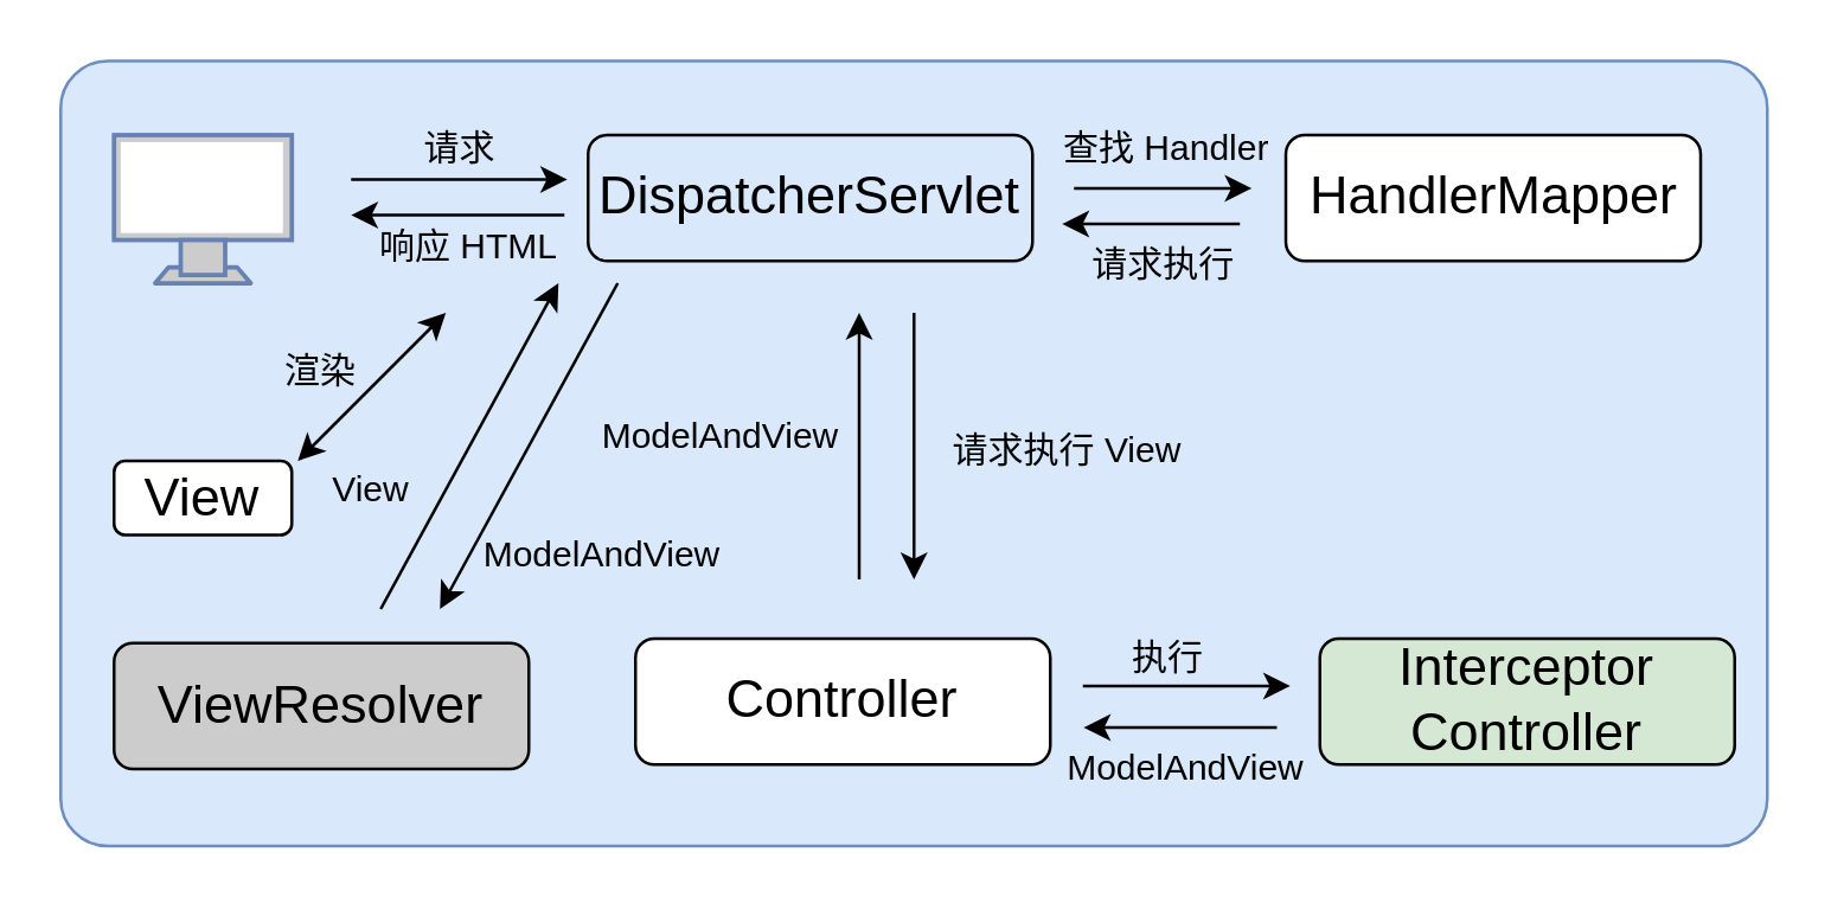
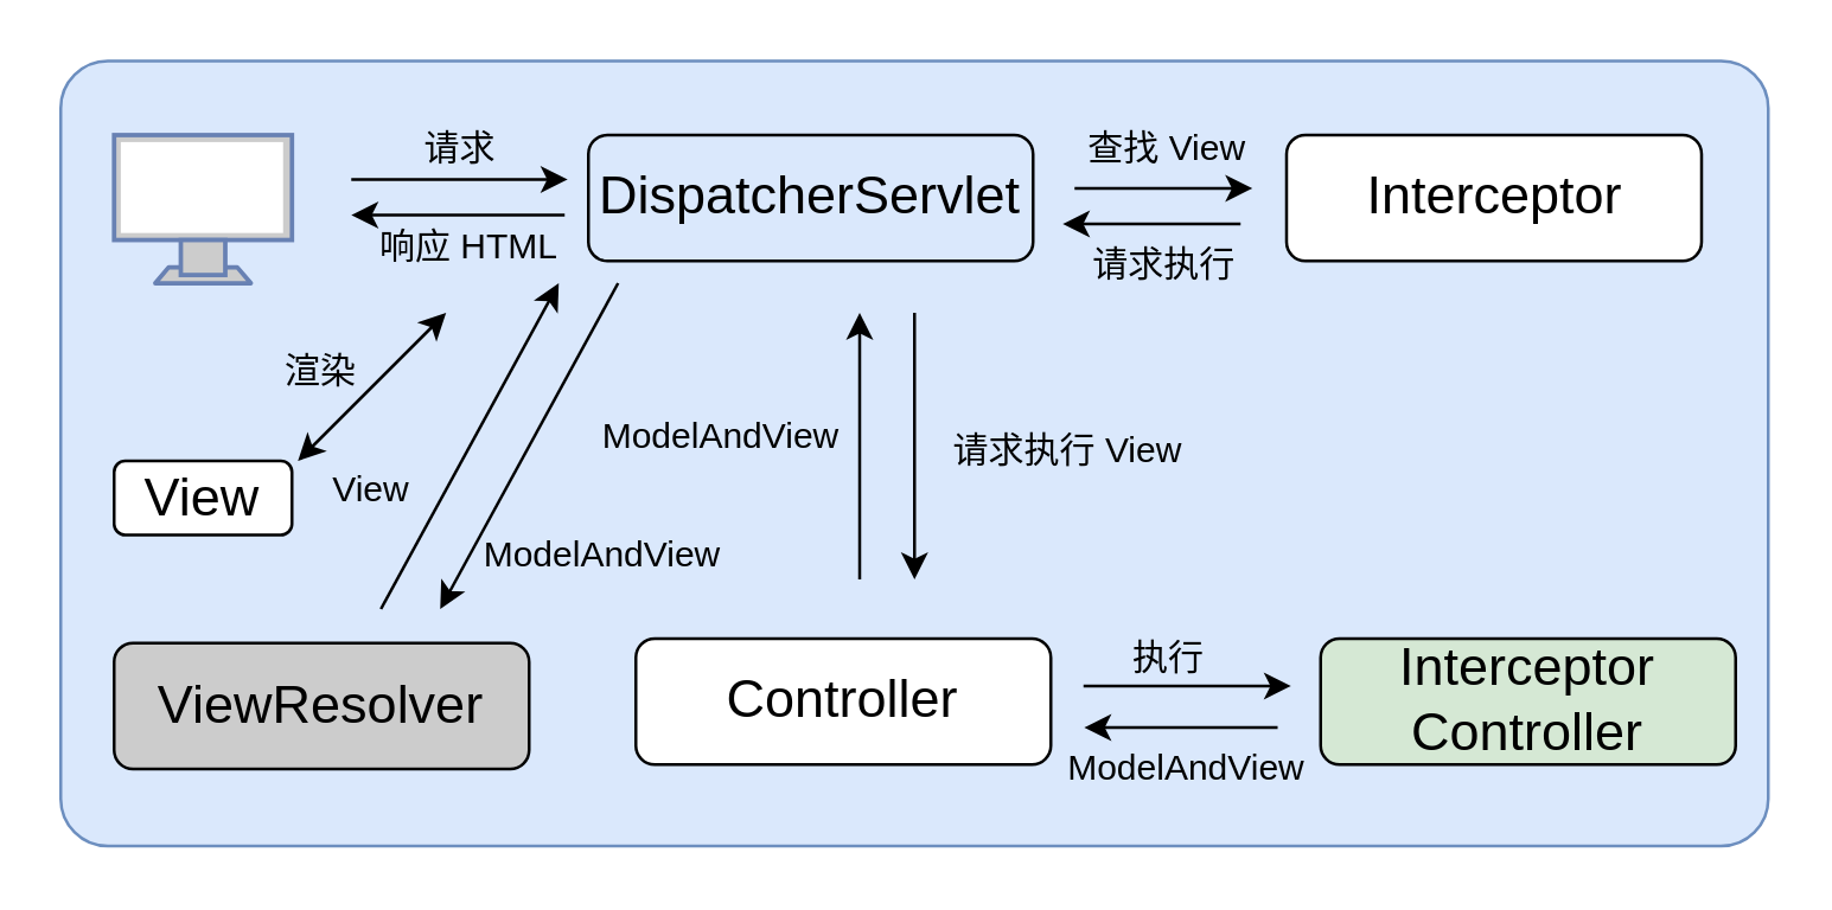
  <mxCell id="0" />
  <mxCell id="1" parent="0" />
  <mxCell id="2" value="" style="rounded=1;whiteSpace=wrap;html=1;arcSize=6;fillColor=#dae8fc;strokeColor=#6c8ebf;" vertex="1" parent="1"><mxGeometry x="20" y="20" width="576" height="265" as="geometry" /></mxCell>
  <mxCell id="3" value="" style="endArrow=classic;html=1;rounded=0;" edge="1" parent="1"><mxGeometry width="50" height="50" relative="1" as="geometry"><mxPoint x="118" y="60" as="sourcePoint" /><mxPoint x="191" y="60" as="targetPoint" /></mxGeometry></mxCell>
  <mxCell id="4" value="请求" style="text;html=1;strokeColor=none;fillColor=none;align=center;verticalAlign=middle;whiteSpace=wrap;rounded=0;" vertex="1" parent="1"><mxGeometry x="135" y="45" width="40" height="10" as="geometry" /></mxCell>
  <mxCell id="5" value="" style="endArrow=classic;html=1;rounded=0;" edge="1" parent="1"><mxGeometry width="50" height="50" relative="1" as="geometry"><mxPoint x="190" y="72" as="sourcePoint" /><mxPoint x="118" y="72" as="targetPoint" /></mxGeometry></mxCell>
  <mxCell id="6" value="响应 HTML" style="text;html=1;strokeColor=none;fillColor=none;align=center;verticalAlign=middle;whiteSpace=wrap;rounded=0;" vertex="1" parent="1"><mxGeometry x="118" y="77.5" width="80" height="10" as="geometry" /></mxCell>
  <mxCell id="7" value="&lt;font style=&quot;font-size: 18px&quot;&gt;DispatcherServlet&lt;/font&gt;" style="rounded=1;whiteSpace=wrap;html=1;fillColor=#dae8fc;" vertex="1" parent="1"><mxGeometry x="198" y="45" width="150" height="42.5" as="geometry" /></mxCell>
- <mxCell id="8" value="&lt;font style=&quot;font-size: 18px&quot;&gt;HandlerMapper&lt;/font&gt;" style="rounded=1;whiteSpace=wrap;html=1;" vertex="1" parent="1"><mxGeometry x="433.5" y="45" width="140" height="42.5" as="geometry" /></mxCell>
+ <mxCell id="8" value="&lt;font style=&quot;font-size: 18px&quot;&gt;Interceptor&lt;/font&gt;" style="rounded=1;whiteSpace=wrap;html=1;" vertex="1" parent="1"><mxGeometry x="433.5" y="45" width="140" height="42.5" as="geometry" /></mxCell>
  <mxCell id="9" value="" style="endArrow=classic;html=1;rounded=0;" edge="1" parent="1"><mxGeometry width="50" height="50" relative="1" as="geometry"><mxPoint x="418" y="75" as="sourcePoint" /><mxPoint x="358" y="75" as="targetPoint" /></mxGeometry></mxCell>
  <mxCell id="10" value="请求执行" style="text;html=1;strokeColor=none;fillColor=none;align=center;verticalAlign=middle;whiteSpace=wrap;rounded=0;" vertex="1" parent="1"><mxGeometry x="354" y="84" width="76.5" height="10" as="geometry" /></mxCell>
  <mxCell id="11" value="" style="endArrow=classic;html=1;rounded=0;" edge="1" parent="1"><mxGeometry width="50" height="50" relative="1" as="geometry"><mxPoint x="362" y="63" as="sourcePoint" /><mxPoint x="422" y="63" as="targetPoint" /></mxGeometry></mxCell>
- <mxCell id="12" value="查找 Handler" style="text;html=1;strokeColor=none;fillColor=none;align=center;verticalAlign=middle;whiteSpace=wrap;rounded=0;" vertex="1" parent="1"><mxGeometry x="355" y="45" width="76.5" height="10" as="geometry" /></mxCell>
+ <mxCell id="12" value="查找 View" style="text;html=1;strokeColor=none;fillColor=none;align=center;verticalAlign=middle;whiteSpace=wrap;rounded=0;" vertex="1" parent="1"><mxGeometry x="355" y="45" width="76.5" height="10" as="geometry" /></mxCell>
  <mxCell id="13" value="&lt;font style=&quot;font-size: 18px&quot;&gt;Controller&lt;/font&gt;" style="rounded=1;whiteSpace=wrap;html=1;" vertex="1" parent="1"><mxGeometry x="214" y="215" width="140" height="42.5" as="geometry" /></mxCell>
  <mxCell id="14" value="&lt;font style=&quot;font-size: 18px&quot;&gt;Interceptor&lt;br&gt;Controller&lt;br&gt;&lt;/font&gt;" style="rounded=1;whiteSpace=wrap;html=1;fillColor=#d5e8d4;" vertex="1" parent="1"><mxGeometry x="445" y="215" width="140" height="42.5" as="geometry" /></mxCell>
  <mxCell id="15" value="" style="endArrow=classic;html=1;rounded=0;fontSize=16;" edge="1" parent="1"><mxGeometry width="50" height="50" relative="1" as="geometry"><mxPoint x="308" y="105" as="sourcePoint" /><mxPoint x="308" y="195" as="targetPoint" /></mxGeometry></mxCell>
  <mxCell id="16" value="" style="endArrow=classic;html=1;rounded=0;fontSize=16;" edge="1" parent="1"><mxGeometry width="50" height="50" relative="1" as="geometry"><mxPoint x="365" y="231" as="sourcePoint" /><mxPoint x="435" y="231" as="targetPoint" /></mxGeometry></mxCell>
  <mxCell id="17" value="&lt;font style=&quot;font-size: 12px&quot;&gt;执行&lt;/font&gt;" style="text;html=1;strokeColor=none;fillColor=none;align=center;verticalAlign=middle;whiteSpace=wrap;rounded=0;fontSize=16;" vertex="1" parent="1"><mxGeometry x="374.5" y="215" width="37.5" height="10" as="geometry" /></mxCell>
  <mxCell id="18" value="" style="endArrow=classic;html=1;rounded=0;fontSize=16;" edge="1" parent="1"><mxGeometry width="50" height="50" relative="1" as="geometry"><mxPoint x="289.5" y="195" as="sourcePoint" /><mxPoint x="289.5" y="105" as="targetPoint" /></mxGeometry></mxCell>
  <mxCell id="19" value="" style="endArrow=classic;html=1;rounded=0;" edge="1" parent="1"><mxGeometry width="50" height="50" relative="1" as="geometry"><mxPoint x="430.5" y="245" as="sourcePoint" /><mxPoint x="365.25" y="245" as="targetPoint" /></mxGeometry></mxCell>
  <mxCell id="20" value="&lt;font style=&quot;font-size: 12px&quot;&gt;ModelAndView&lt;/font&gt;" style="text;html=1;strokeColor=none;fillColor=none;align=center;verticalAlign=middle;whiteSpace=wrap;rounded=0;fontSize=16;" vertex="1" parent="1"><mxGeometry x="198" y="135" width="90" height="20" as="geometry" /></mxCell>
  <mxCell id="21" value="&lt;font style=&quot;font-size: 12px&quot;&gt;请求执行 View&lt;/font&gt;" style="text;html=1;strokeColor=none;fillColor=none;align=center;verticalAlign=middle;whiteSpace=wrap;rounded=0;fontSize=16;" vertex="1" parent="1"><mxGeometry x="308" y="140" width="104" height="20" as="geometry" /></mxCell>
  <mxCell id="22" value="&lt;font style=&quot;font-size: 12px&quot;&gt;ModelAndView&lt;/font&gt;" style="text;html=1;strokeColor=none;fillColor=none;align=center;verticalAlign=middle;whiteSpace=wrap;rounded=0;fontSize=16;" vertex="1" parent="1"><mxGeometry x="355" y="252" width="90" height="10" as="geometry" /></mxCell>
  <mxCell id="23" value="&lt;font style=&quot;font-size: 18px&quot;&gt;ViewResolver&lt;/font&gt;" style="rounded=1;whiteSpace=wrap;html=1;fillColor=#cccccc;" vertex="1" parent="1"><mxGeometry x="38" y="216.5" width="140" height="42.5" as="geometry" /></mxCell>
  <mxCell id="24" value="&lt;font style=&quot;font-size: 12px&quot;&gt;ModelAndView&lt;/font&gt;" style="text;html=1;strokeColor=none;fillColor=none;align=center;verticalAlign=middle;whiteSpace=wrap;rounded=0;fontSize=16;" vertex="1" parent="1"><mxGeometry x="158" y="175" width="90" height="20" as="geometry" /></mxCell>
  <mxCell id="25" value="" style="endArrow=classic;html=1;rounded=0;fontSize=12;" edge="1" parent="1"><mxGeometry width="50" height="50" relative="1" as="geometry"><mxPoint x="208" y="95" as="sourcePoint" /><mxPoint x="148" y="205" as="targetPoint" /></mxGeometry></mxCell>
  <mxCell id="26" value="" style="endArrow=classic;html=1;rounded=0;fontSize=12;" edge="1" parent="1"><mxGeometry width="50" height="50" relative="1" as="geometry"><mxPoint x="128" y="205" as="sourcePoint" /><mxPoint x="188" y="95" as="targetPoint" /></mxGeometry></mxCell>
  <mxCell id="27" value="View" style="text;html=1;strokeColor=none;fillColor=none;align=center;verticalAlign=middle;whiteSpace=wrap;rounded=0;fontSize=12;" vertex="1" parent="1"><mxGeometry x="110" y="155" width="30" height="20" as="geometry" /></mxCell>
  <mxCell id="28" value="&lt;font style=&quot;font-size: 18px&quot;&gt;View&lt;/font&gt;" style="rounded=1;whiteSpace=wrap;html=1;" vertex="1" parent="1"><mxGeometry x="38" y="155" width="60" height="25" as="geometry" /></mxCell>
  <mxCell id="29" value="" style="endArrow=classic;startArrow=classic;html=1;rounded=0;fontSize=12;" edge="1" parent="1"><mxGeometry width="50" height="50" relative="1" as="geometry"><mxPoint x="100" y="155" as="sourcePoint" /><mxPoint x="150" y="105" as="targetPoint" /></mxGeometry></mxCell>
  <mxCell id="30" value="渲染" style="text;html=1;strokeColor=none;fillColor=none;align=center;verticalAlign=middle;whiteSpace=wrap;rounded=0;fontSize=12;" vertex="1" parent="1"><mxGeometry x="78" y="110" width="60" height="30" as="geometry" /></mxCell>
  <mxCell id="31" value="" style="fontColor=#0066CC;verticalAlign=top;verticalLabelPosition=bottom;labelPosition=center;align=center;html=1;outlineConnect=0;fillColor=#CCCCCC;strokeColor=#6881B3;gradientColor=none;gradientDirection=north;strokeWidth=2;shape=mxgraph.networks.monitor;fontSize=12;" vertex="1" parent="1"><mxGeometry x="38" y="45" width="60" height="50" as="geometry" /></mxCell>
